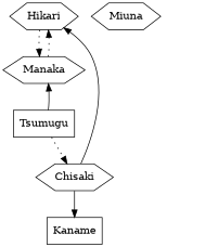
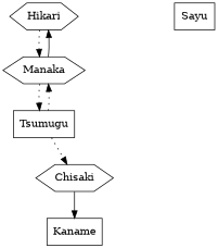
  digraph {
    node [shape=hexagon]
    edge [style=dotted]
    Hikari
    Manaka
    Tsumugu [shape=box]
    Chisaki
    Kaname [shape=box]
-   Miuna
+   Sayu [shape=box]
    Hikari -> Manaka
-   Manaka -> Hikari
-   Tsumugu -> Manaka [style=solid]
+   Manaka -> Hikari [style=""]
+   Manaka -> Tsumugu
+   Tsumugu -> Manaka
    Tsumugu -> Chisaki
-   Chisaki -> Hikari [style=""]
    Chisaki -> Kaname [style=""]
  }
